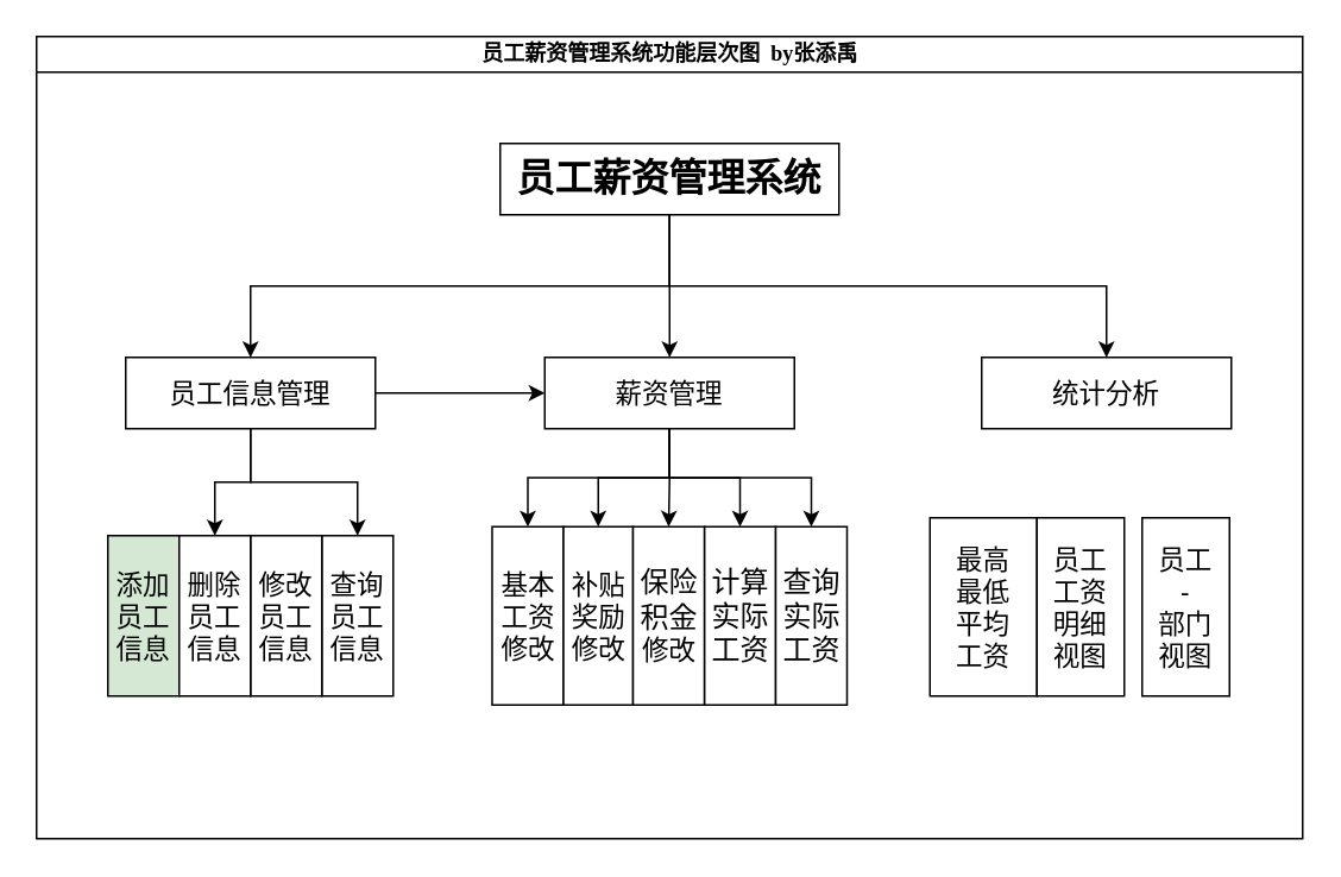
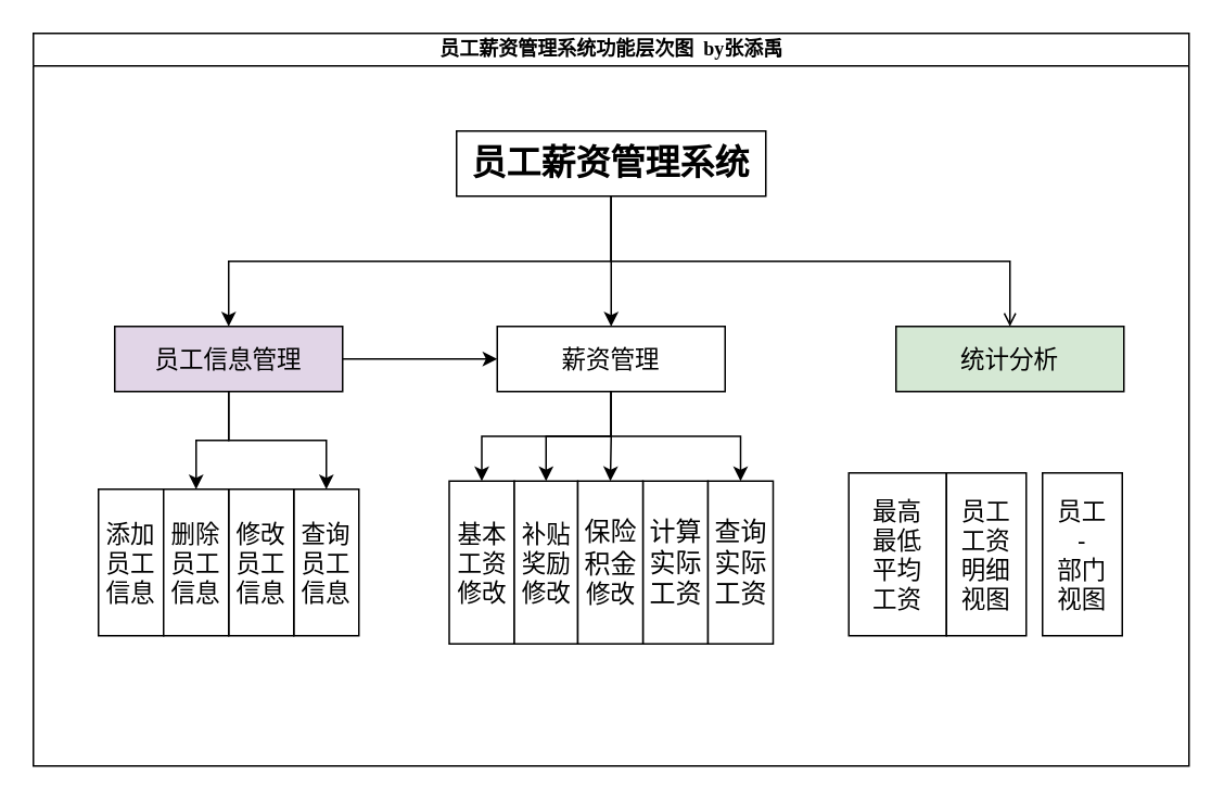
  <mxCell id="0" />
  <mxCell id="1" parent="0" />
  <mxCell id="2" value="&lt;p class=&quot;MsoNormal&quot;&gt;&lt;span&gt;&lt;font face=&quot;宋体&quot;&gt;员工薪资管理系统功能层次图&amp;nbsp; by张添禹&lt;/font&gt;&lt;/span&gt;&lt;/p&gt;" style="swimlane;html=1;startSize=20;horizontal=1;containerType=tree;glass=0;" parent="1" vertex="1"><mxGeometry x="20" y="20" width="710" height="450" as="geometry" /></mxCell>
  <mxCell id="3" style="edgeStyle=orthogonalEdgeStyle;rounded=0;orthogonalLoop=1;jettySize=auto;html=1;fontSize=15;" edge="1" parent="2" source="5" target="11"><mxGeometry relative="1" as="geometry" /></mxCell>
- <mxCell id="4" style="edgeStyle=orthogonalEdgeStyle;rounded=0;orthogonalLoop=1;jettySize=auto;html=1;entryX=0.5;entryY=0;entryDx=0;entryDy=0;fontSize=15;exitX=0.5;exitY=1;exitDx=0;exitDy=0;" edge="1" parent="2" source="5" target="12"><mxGeometry relative="1" as="geometry" /></mxCell>
+ <mxCell id="4" style="edgeStyle=orthogonalEdgeStyle;rounded=0;orthogonalLoop=1;jettySize=auto;html=1;entryX=0.5;entryY=0;entryDx=0;entryDy=0;fontSize=15;exitX=0.5;exitY=1;exitDx=0;exitDy=0;endArrow=open;" edge="1" parent="2" source="5" target="12"><mxGeometry relative="1" as="geometry" /></mxCell>
  <mxCell id="5" value="&lt;p class=&quot;MsoNormal&quot;&gt;&lt;b&gt;&lt;span style=&quot;font-family: 宋体; font-size: 16pt;&quot;&gt;员工薪资管理系统&lt;/span&gt;&lt;/b&gt;&lt;/p&gt;" style="rounded=0;whiteSpace=wrap;html=1;" vertex="1" parent="2"><mxGeometry x="260" y="60" width="190" height="40" as="geometry" /></mxCell>
  <mxCell id="6" style="edgeStyle=orthogonalEdgeStyle;rounded=0;orthogonalLoop=1;jettySize=auto;html=1;fontFamily=Helvetica;fontSize=15;exitX=0.5;exitY=1;exitDx=0;exitDy=0;" edge="1" parent="2" source="11" target="22"><mxGeometry relative="1" as="geometry" /></mxCell>
  <mxCell id="7" style="edgeStyle=orthogonalEdgeStyle;rounded=0;orthogonalLoop=1;jettySize=auto;html=1;entryX=0.5;entryY=0;entryDx=0;entryDy=0;fontFamily=Helvetica;fontSize=15;" edge="1" parent="2" source="11" target="23"><mxGeometry relative="1" as="geometry" /></mxCell>
- <mxCell id="8" style="edgeStyle=orthogonalEdgeStyle;rounded=0;orthogonalLoop=1;jettySize=auto;html=1;entryX=0.5;entryY=0;entryDx=0;entryDy=0;fontFamily=Helvetica;fontSize=15;" edge="1" parent="2" source="11" target="24"><mxGeometry relative="1" as="geometry" /></mxCell>
  <mxCell id="9" style="edgeStyle=orthogonalEdgeStyle;rounded=0;orthogonalLoop=1;jettySize=auto;html=1;entryX=0.5;entryY=0;entryDx=0;entryDy=0;fontFamily=Helvetica;fontSize=15;" edge="1" parent="2" source="11" target="25"><mxGeometry relative="1" as="geometry" /></mxCell>
  <mxCell id="10" style="edgeStyle=orthogonalEdgeStyle;rounded=0;orthogonalLoop=1;jettySize=auto;html=1;entryX=0.5;entryY=0;entryDx=0;entryDy=0;fontFamily=Helvetica;fontSize=15;" edge="1" parent="2" source="11" target="28"><mxGeometry relative="1" as="geometry" /></mxCell>
  <mxCell id="11" value="薪资管理" style="rounded=0;whiteSpace=wrap;html=1;fontSize=15;" vertex="1" parent="2"><mxGeometry x="285" y="180" width="140" height="40" as="geometry" /></mxCell>
- <mxCell id="12" value="统计分析" style="rounded=0;whiteSpace=wrap;html=1;fontSize=15;" vertex="1" parent="2"><mxGeometry x="530" y="180" width="140" height="40" as="geometry" /></mxCell>
+ <mxCell id="12" value="统计分析" style="rounded=0;whiteSpace=wrap;html=1;fontSize=15;fillColor=#d5e8d4;" vertex="1" parent="2"><mxGeometry x="530" y="180" width="140" height="40" as="geometry" /></mxCell>
  <mxCell id="13" style="edgeStyle=orthogonalEdgeStyle;rounded=0;orthogonalLoop=1;jettySize=auto;html=1;entryX=0.5;entryY=0;entryDx=0;entryDy=0;fontSize=15;" edge="1" parent="2" source="16" target="21"><mxGeometry relative="1" as="geometry" /></mxCell>
  <mxCell id="14" style="edgeStyle=orthogonalEdgeStyle;rounded=0;orthogonalLoop=1;jettySize=auto;html=1;fontSize=15;" edge="1" parent="2" source="16" target="11"><mxGeometry relative="1" as="geometry" /></mxCell>
  <mxCell id="15" style="edgeStyle=orthogonalEdgeStyle;rounded=0;orthogonalLoop=1;jettySize=auto;html=1;entryX=0.5;entryY=0;entryDx=0;entryDy=0;fontSize=15;" edge="1" parent="2" source="16" target="19"><mxGeometry relative="1" as="geometry" /></mxCell>
- <mxCell id="16" value="员工信息管理" style="rounded=0;whiteSpace=wrap;html=1;fontSize=15;" vertex="1" parent="2"><mxGeometry x="50" y="180" width="140" height="40" as="geometry" /></mxCell>
+ <mxCell id="16" value="员工信息管理" style="rounded=0;whiteSpace=wrap;html=1;fontSize=15;fillColor=#e1d5e7;" vertex="1" parent="2"><mxGeometry x="50" y="180" width="140" height="40" as="geometry" /></mxCell>
  <mxCell id="17" value="" style="edgeStyle=orthogonalEdgeStyle;rounded=0;orthogonalLoop=1;jettySize=auto;html=1;entryX=0.5;entryY=0;entryDx=0;entryDy=0;exitX=0.5;exitY=1;exitDx=0;exitDy=0;" edge="1" source="5" target="16" parent="2"><mxGeometry relative="1" as="geometry" /></mxCell>
- <mxCell id="18" value="添加员工信息" style="rounded=0;whiteSpace=wrap;html=1;fontSize=15;fillColor=#d5e8d4;" vertex="1" parent="2"><mxGeometry x="40" y="280" width="40" height="90" as="geometry" /></mxCell>
+ <mxCell id="18" value="添加员工信息" style="rounded=0;whiteSpace=wrap;html=1;fontSize=15;" vertex="1" parent="2"><mxGeometry x="40" y="280" width="40" height="90" as="geometry" /></mxCell>
  <mxCell id="19" value="查询员工信息" style="rounded=0;whiteSpace=wrap;html=1;fontSize=15;" vertex="1" parent="2"><mxGeometry x="160" y="280" width="40" height="90" as="geometry" /></mxCell>
  <mxCell id="20" value="修改员工信息" style="rounded=0;whiteSpace=wrap;html=1;fontSize=15;" vertex="1" parent="2"><mxGeometry x="120" y="280" width="40" height="90" as="geometry" /></mxCell>
  <mxCell id="21" value="删除员工信息" style="rounded=0;whiteSpace=wrap;html=1;fontSize=15;" vertex="1" parent="2"><mxGeometry x="80" y="280" width="40" height="90" as="geometry" /></mxCell>
  <mxCell id="22" value="&lt;p class=&quot;MsoNormal&quot;&gt;&lt;span&gt;基本工资&lt;/span&gt;&lt;span style=&quot;background-color: initial;&quot;&gt;修改&lt;/span&gt;&lt;/p&gt;" style="rounded=0;whiteSpace=wrap;html=1;fontSize=15;" vertex="1" parent="2"><mxGeometry x="255.5" y="275" width="40" height="100" as="geometry" /></mxCell>
  <mxCell id="23" value="&lt;p class=&quot;MsoNormal&quot;&gt;&lt;span style=&quot;background-color: initial;&quot;&gt;补贴奖励&lt;/span&gt;&lt;span style=&quot;background-color: initial;&quot;&gt;修改&lt;/span&gt;&lt;/p&gt;" style="rounded=0;whiteSpace=wrap;html=1;fontSize=15;" vertex="1" parent="2"><mxGeometry x="295.5" y="275" width="39" height="100" as="geometry" /></mxCell>
  <mxCell id="24" value="&lt;p class=&quot;MsoNormal&quot;&gt;&lt;span style=&quot;font-size: 12pt; background-color: initial;&quot;&gt;计算实际工资&lt;/span&gt;&lt;/p&gt;" style="rounded=0;whiteSpace=wrap;html=1;fontSize=15;" vertex="1" parent="2"><mxGeometry x="374.5" y="275" width="40" height="100" as="geometry" /></mxCell>
  <mxCell id="25" value="&lt;p class=&quot;MsoNormal&quot;&gt;&lt;span style=&quot;font-size: 12pt; background-color: initial;&quot;&gt;保险&lt;/span&gt;&lt;span style=&quot;background-color: initial; font-size: 12pt;&quot;&gt;积金&lt;/span&gt;&lt;span style=&quot;background-color: initial;&quot;&gt;修改&lt;/span&gt;&lt;/p&gt;" style="rounded=0;whiteSpace=wrap;html=1;fontSize=15;" vertex="1" parent="2"><mxGeometry x="334.5" y="275" width="40" height="100" as="geometry" /></mxCell>
  <mxCell id="26" value="最高&lt;br&gt;最低&lt;br&gt;平均&lt;br&gt;工资" style="rounded=0;whiteSpace=wrap;html=1;fontFamily=Helvetica;fontSize=15;" vertex="1" parent="2"><mxGeometry x="501" y="270" width="60" height="100" as="geometry" /></mxCell>
  <mxCell id="27" value="员工&lt;br&gt;工资&lt;br&gt;明细&lt;br&gt;视图" style="rounded=0;whiteSpace=wrap;html=1;fontFamily=Helvetica;fontSize=15;" vertex="1" parent="2"><mxGeometry x="561" y="270" width="49" height="100" as="geometry" /></mxCell>
  <mxCell id="28" value="&lt;p class=&quot;MsoNormal&quot;&gt;&lt;span style=&quot;font-size: 12pt; background-color: initial;&quot;&gt;查询实际工资&lt;/span&gt;&lt;/p&gt;" style="rounded=0;whiteSpace=wrap;html=1;fontSize=15;" vertex="1" parent="2"><mxGeometry x="414.5" y="275" width="40" height="100" as="geometry" /></mxCell>
  <mxCell id="29" value="员工&lt;br&gt;-&lt;br&gt;部门&lt;br&gt;视图" style="rounded=0;whiteSpace=wrap;html=1;fontFamily=Helvetica;fontSize=15;" vertex="1" parent="2"><mxGeometry x="620" y="270" width="49" height="100" as="geometry" /></mxCell>
